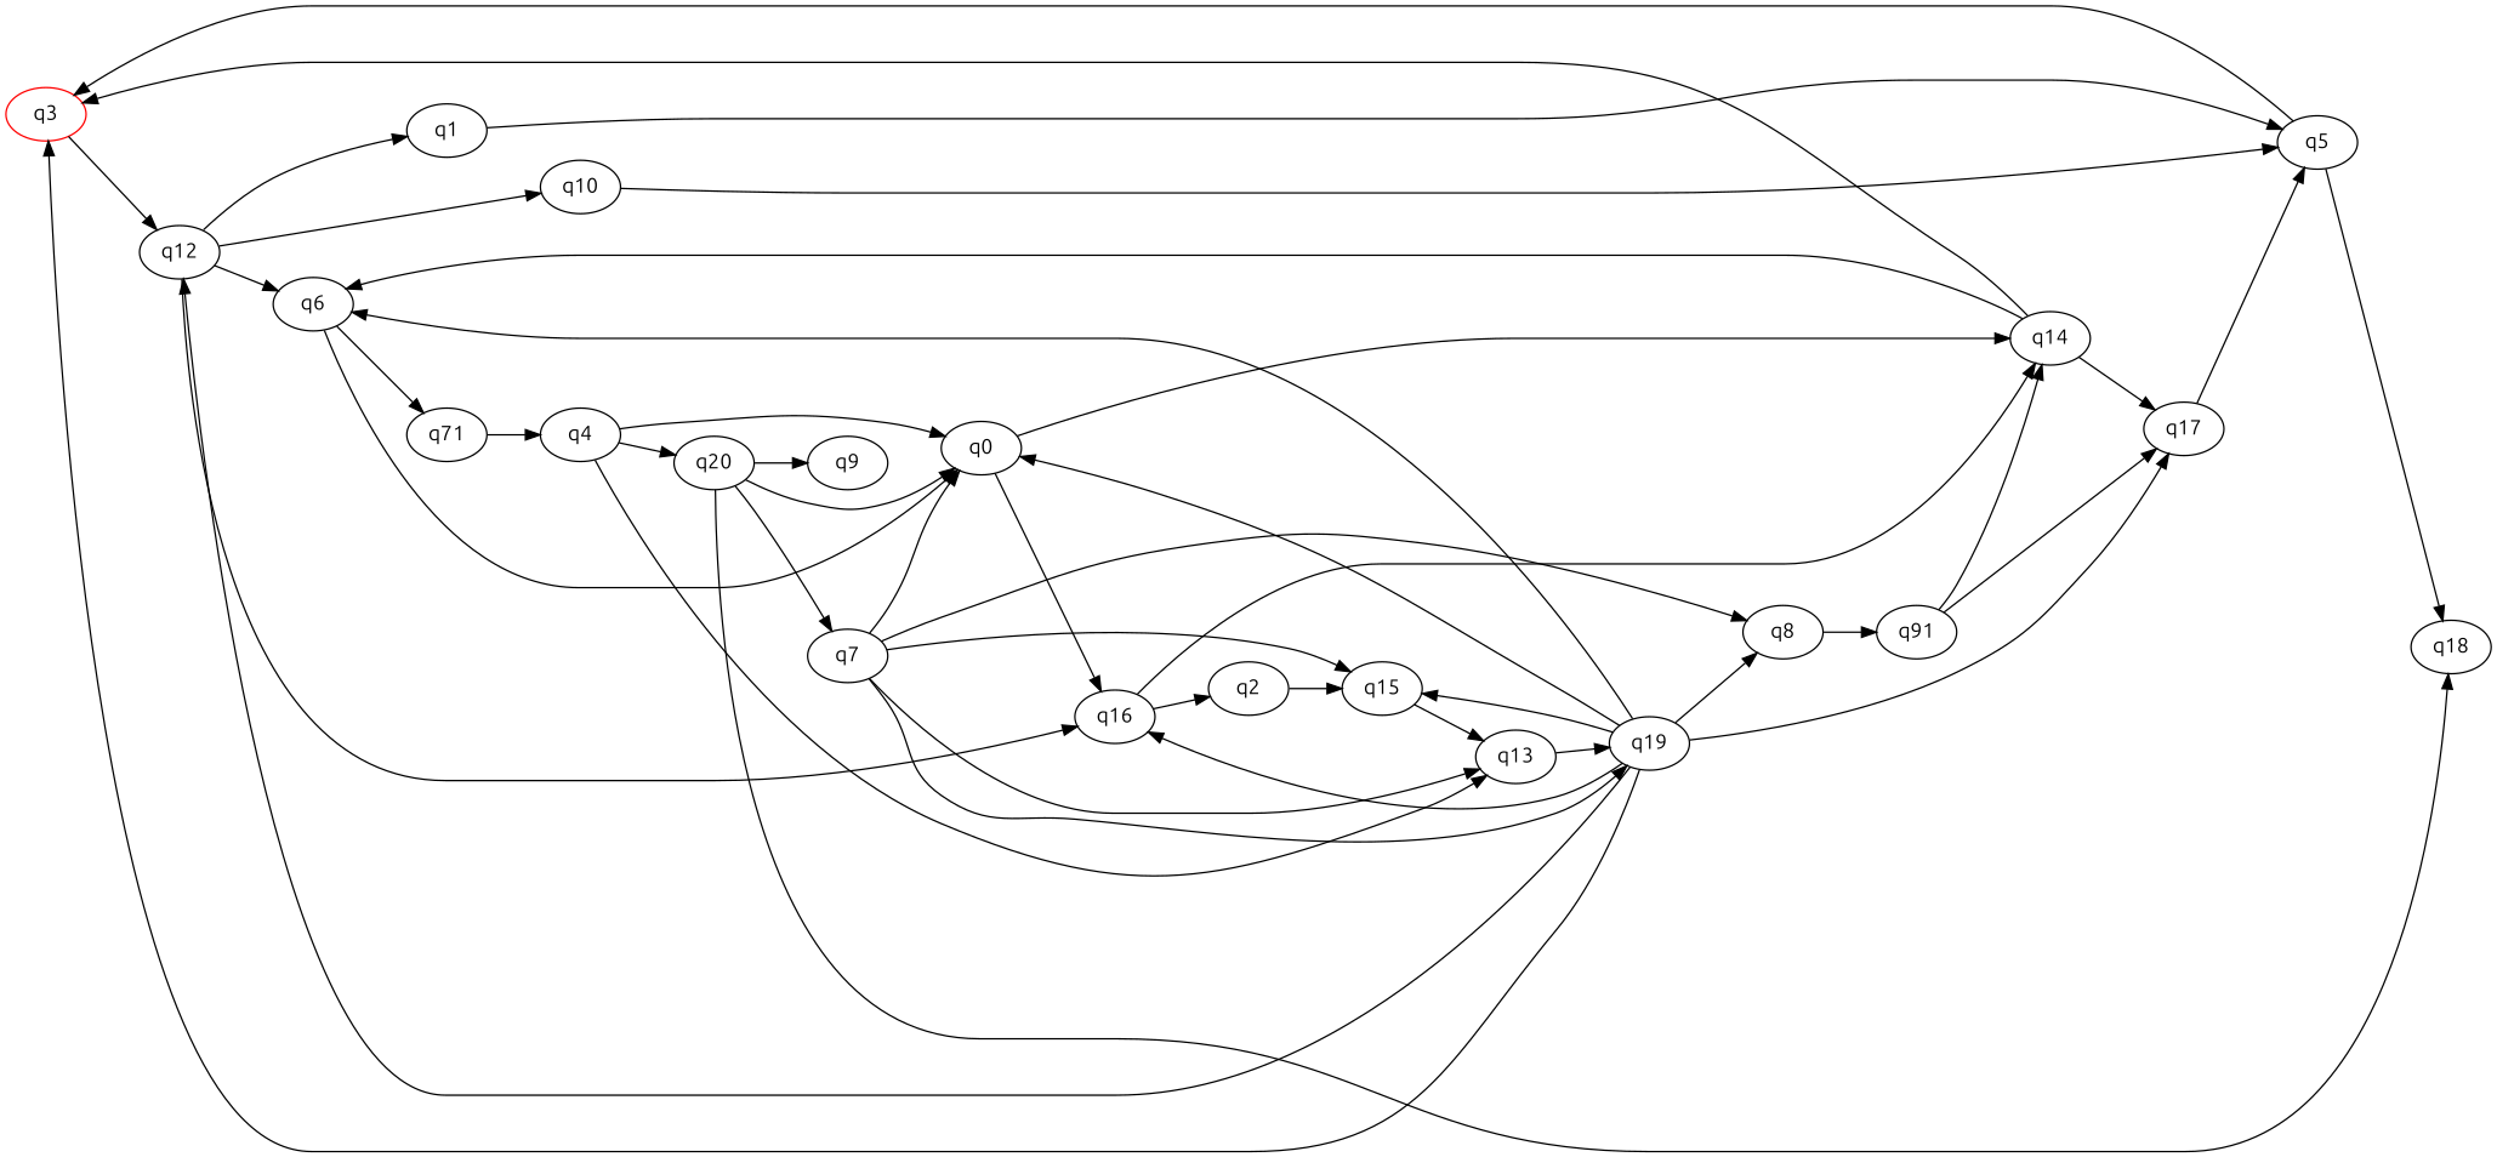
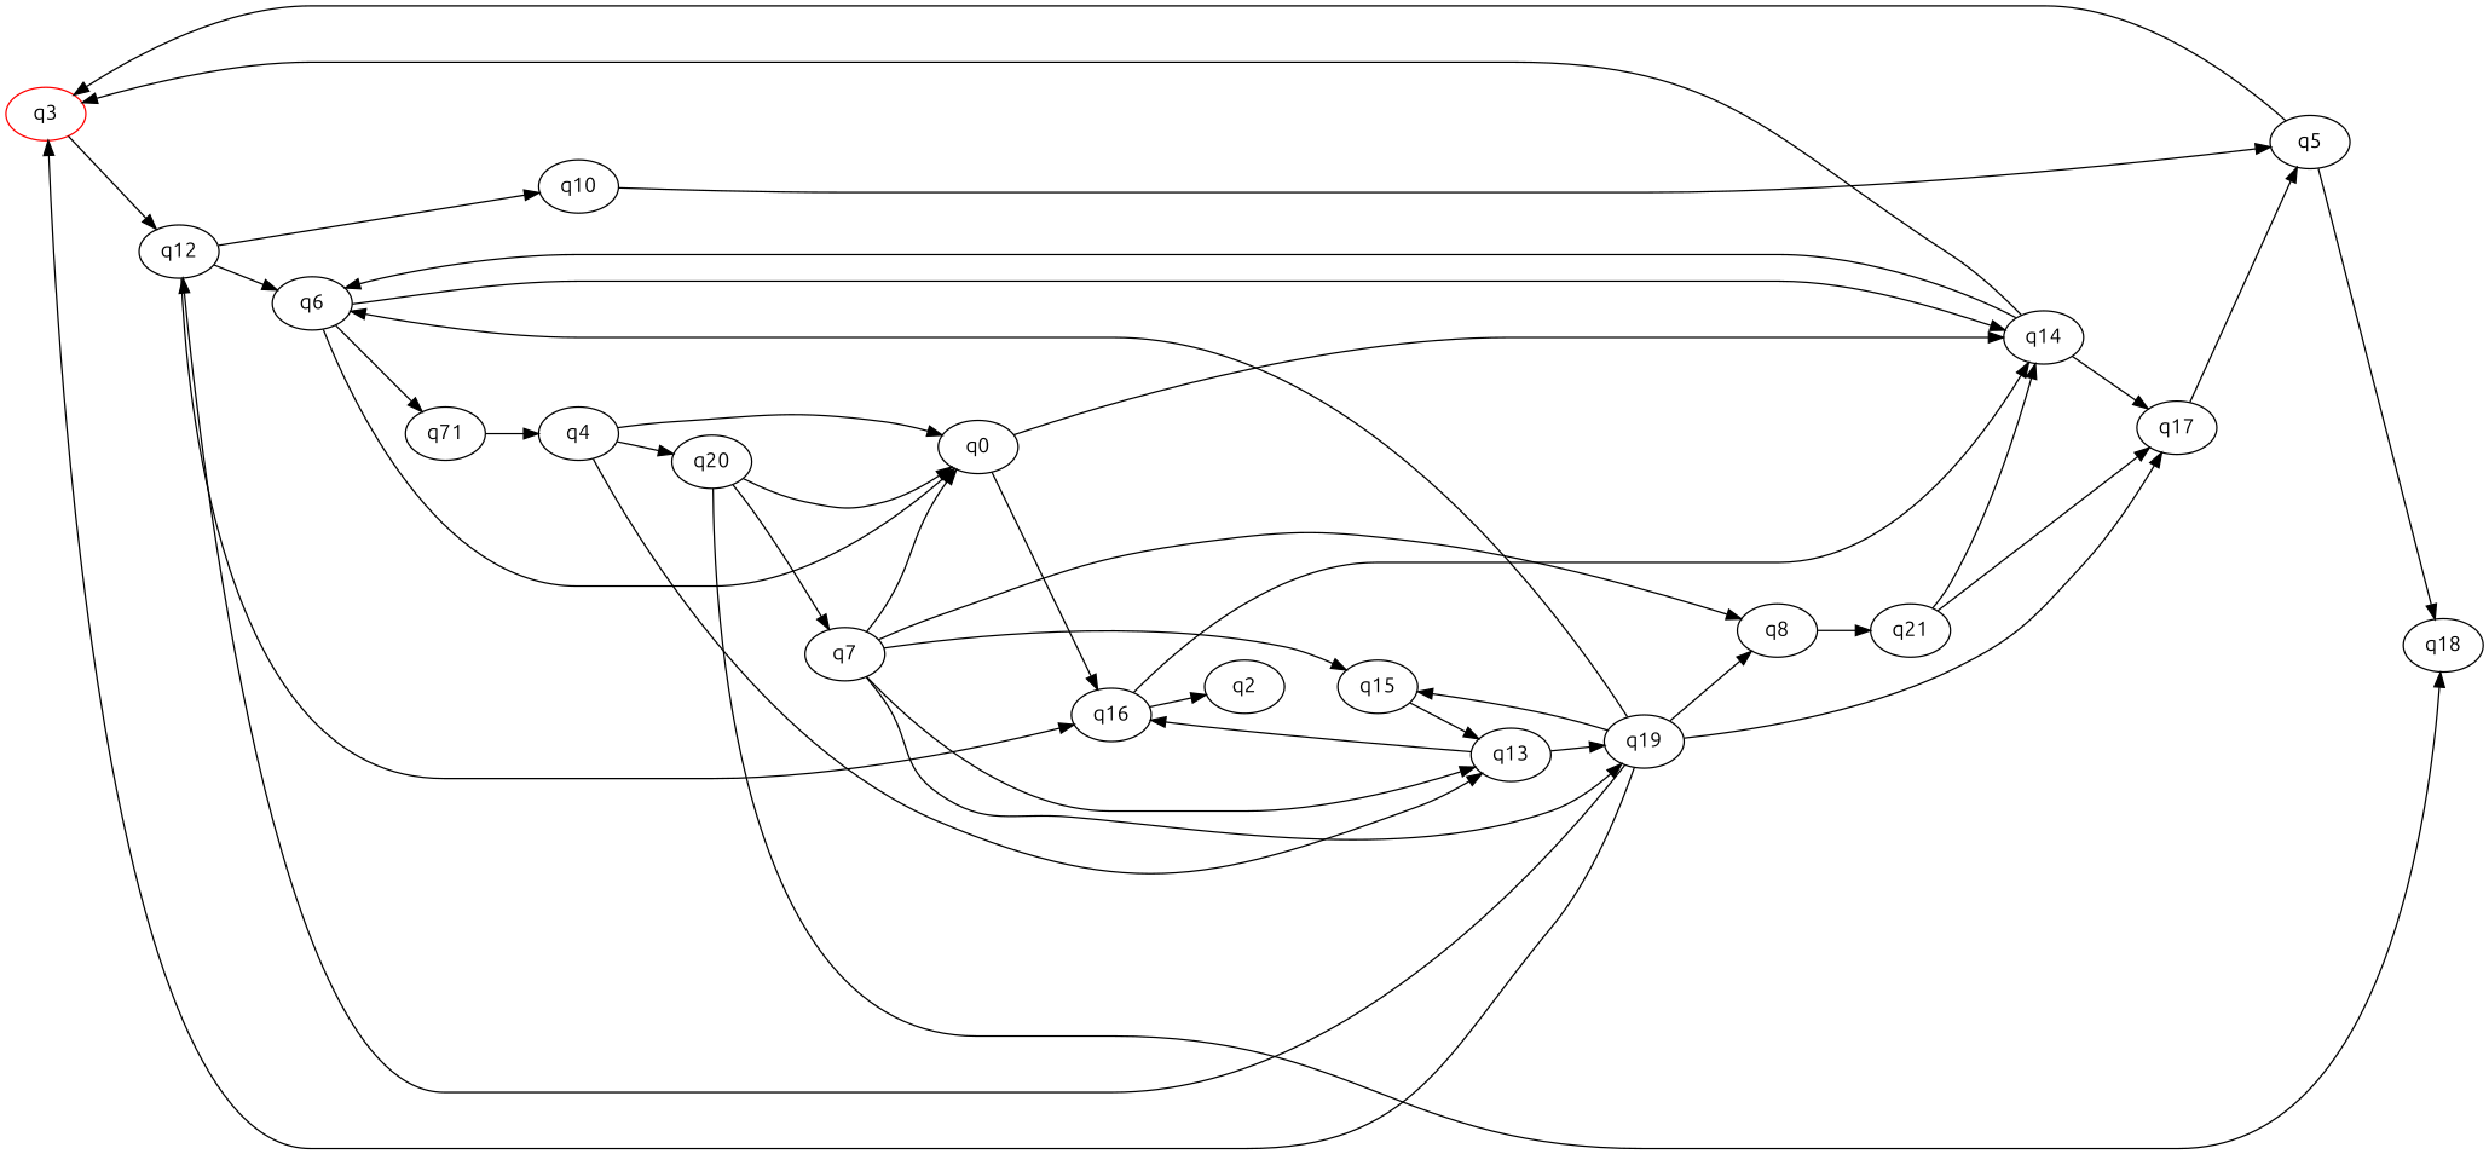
  digraph {
    fontname=Ubuntu
    rankdir=LR
    node [fontname=Ubuntu]
    edge [fontname=Ubuntu]
    q3 [color=red final=1 initial=1]
    q12
    q6
    q0
    q14
    n6 [label=q71]
    q16
-   q1
    q10
    q17
    q2
    q5
    q15
    q18
    q13
    q19
    q4
    q20
-   q9
    q7
    q8
-   q21 [label=q91]
+   q21
    q3 -> q12
    q12 -> q6
    q12 -> q16
-   q12 -> q1
    q12 -> q10
    q6 -> q0
+   q6 -> q14
    q6 -> n6
    q0 -> q14
    q0 -> q16
    q14 -> q3
    q14 -> q6
    q14 -> q17
    n6 -> q4
    q16 -> q14
    q16 -> q2
-   q1 -> q5
    q10 -> q5
    q17 -> q5
-   q2 -> q15
    q5 -> q3
    q5 -> q18
    q15 -> q13
-   q19 -> q16
+   q13 -> q16
    q13 -> q19
    q19 -> q3
    q19 -> q12
    q19 -> q6
-   q19 -> q0
    q19 -> q17
    q19 -> q15
    q19 -> q8
    q4 -> q0
    q4 -> q13
    q4 -> q20
    q20 -> q0
    q20 -> q18
-   q20 -> q9
    q20 -> q7
    q7 -> q0
    q7 -> q15
    q7 -> q13
    q7 -> q19
    q7 -> q8
    q8 -> q21
    q21 -> q14
    q21 -> q17
  }
